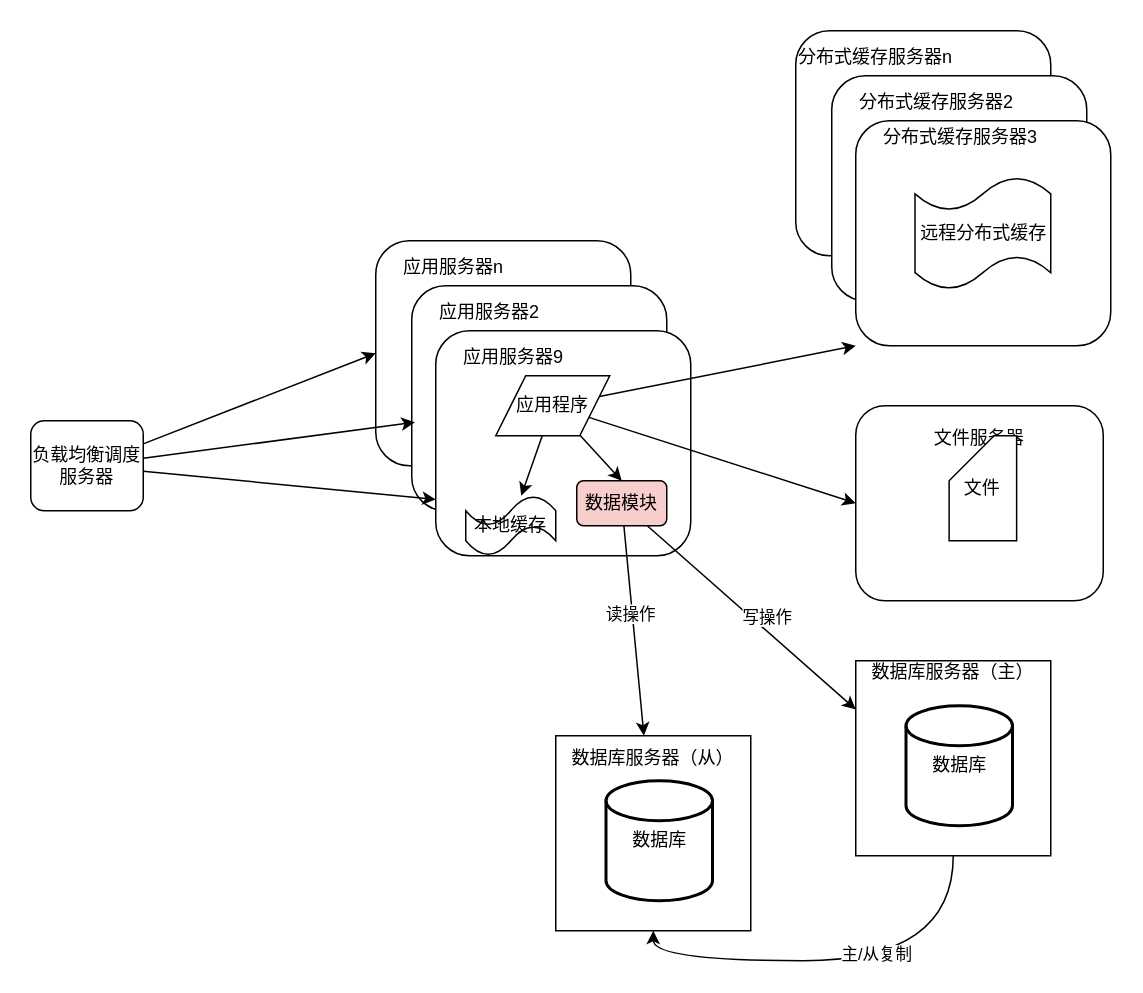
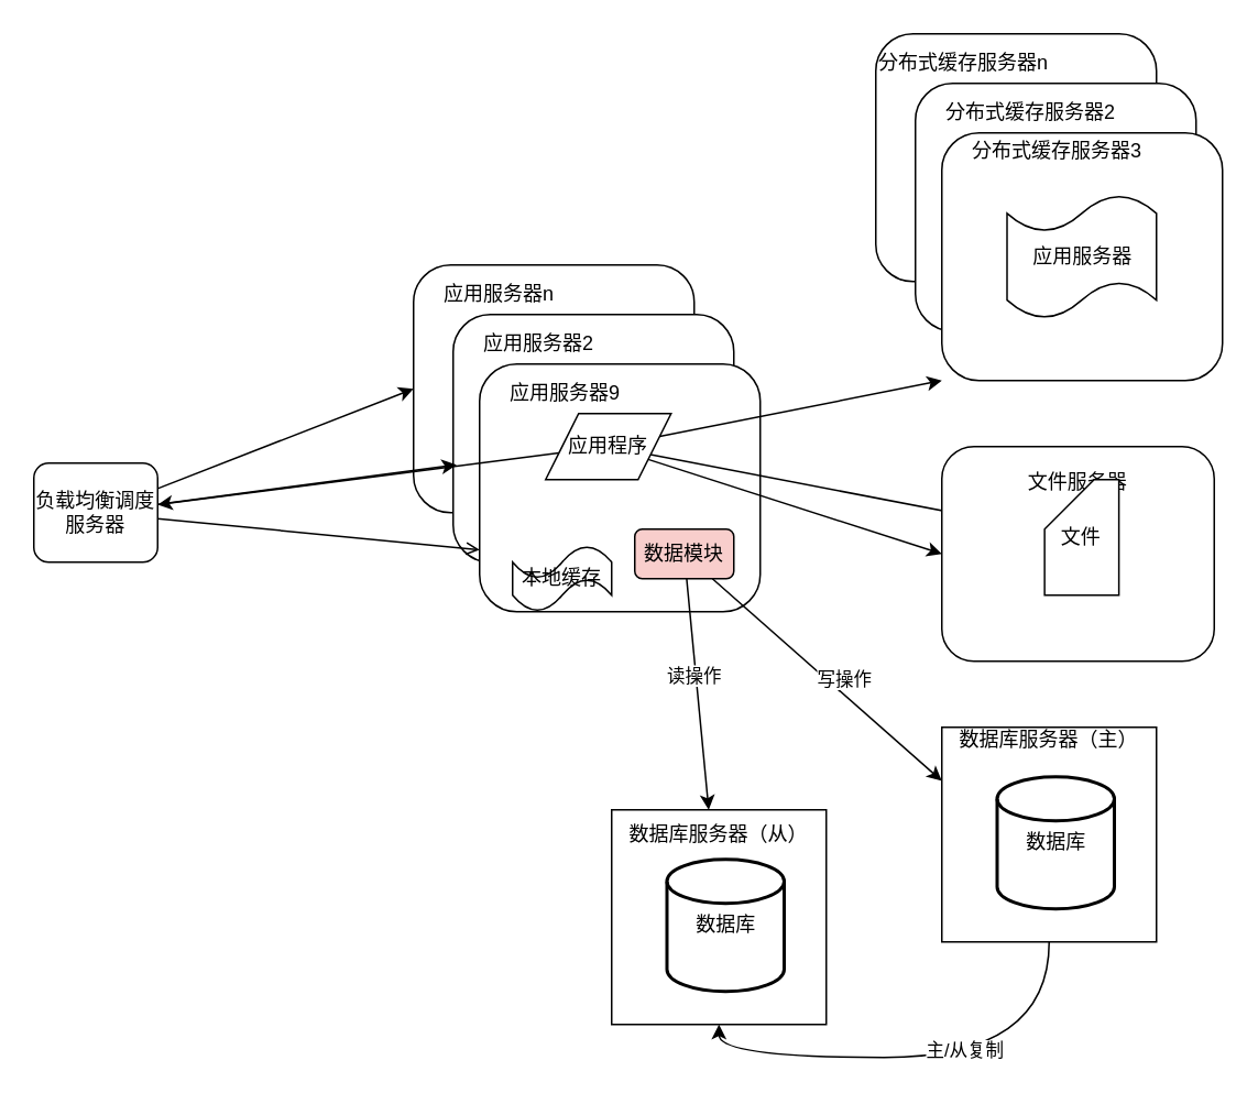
  <mxCell id="0" />
  <mxCell id="1" parent="0" />
  <mxCell id="2" style="edgeStyle=orthogonalEdgeStyle;rounded=0;orthogonalLoop=1;jettySize=auto;html=1;entryX=0.5;entryY=1;entryDx=0;entryDy=0;curved=1;exitX=0.5;exitY=1;exitDx=0;exitDy=0;" parent="1" source="4" target="28" edge="1"><mxGeometry relative="1" as="geometry"><Array as="points"><mxPoint x="635" y="640" /><mxPoint x="435" y="640" /></Array></mxGeometry></mxCell>
  <mxCell id="3" value="主/从复制" style="edgeLabel;html=1;align=center;verticalAlign=middle;resizable=0;points=[];" parent="2" vertex="1" connectable="0"><mxGeometry x="-0.159" y="-5" relative="1" as="geometry"><mxPoint as="offset" /></mxGeometry></mxCell>
  <mxCell id="4" value="数据库服务器（主）&lt;br&gt;&lt;br&gt;&lt;br&gt;&lt;br&gt;&lt;br&gt;&lt;br&gt;&lt;br&gt;&lt;br&gt;&lt;br&gt;" style="whiteSpace=wrap;html=1;aspect=fixed;" parent="1" vertex="1"><mxGeometry x="570" y="440" width="130" height="130" as="geometry" /></mxCell>
  <mxCell id="5" style="edgeStyle=none;rounded=0;orthogonalLoop=1;jettySize=auto;html=1;entryX=0;entryY=0.5;entryDx=0;entryDy=0;" parent="1" source="6" target="7" edge="1"><mxGeometry relative="1" as="geometry" /></mxCell>
  <mxCell id="6" value="负载均衡调度服务器" style="rounded=1;whiteSpace=wrap;html=1;" parent="1" vertex="1"><mxGeometry x="20" y="280" width="75" height="60" as="geometry" /></mxCell>
  <mxCell id="7" value="&amp;nbsp; &amp;nbsp; &amp;nbsp;应用服务器n&lt;br&gt;&lt;br&gt;&lt;br&gt;&lt;br&gt;&lt;br&gt;&lt;br&gt;&lt;br&gt;&lt;br&gt;&lt;br&gt;" style="rounded=1;whiteSpace=wrap;html=1;align=left;" parent="1" vertex="1"><mxGeometry x="250" y="160" width="170" height="150" as="geometry" /></mxCell>
  <mxCell id="8" value="&amp;nbsp; &amp;nbsp; &amp;nbsp;应用服务器2&lt;br&gt;&lt;br&gt;&lt;br&gt;&lt;br&gt;&lt;br&gt;&lt;br&gt;&lt;br&gt;&lt;br&gt;&lt;br&gt;" style="rounded=1;whiteSpace=wrap;html=1;align=left;" parent="1" vertex="1"><mxGeometry x="274" y="190" width="170" height="150" as="geometry" /></mxCell>
  <mxCell id="9" value="&amp;nbsp; &amp;nbsp; &amp;nbsp;应用服务器9&lt;br&gt;&lt;br&gt;&lt;br&gt;&lt;br&gt;&lt;br&gt;&lt;br&gt;&lt;br&gt;&lt;br&gt;&lt;br&gt;" style="rounded=1;whiteSpace=wrap;html=1;align=left;" parent="1" vertex="1"><mxGeometry x="290" y="220" width="170" height="150" as="geometry" /></mxCell>
- <mxCell id="10" style="edgeStyle=none;rounded=0;orthogonalLoop=1;jettySize=auto;html=1;entryX=0.5;entryY=0;entryDx=0;entryDy=0;" parent="1" source="14" target="20" edge="1"><mxGeometry relative="1" as="geometry" /></mxCell>
- <mxCell id="11" style="edgeStyle=none;rounded=0;orthogonalLoop=1;jettySize=auto;html=1;" parent="1" source="14" target="15" edge="1"><mxGeometry relative="1" as="geometry" /></mxCell>
+ <mxCell id="10" style="edgeStyle=none;rounded=0;orthogonalLoop=1;jettySize=auto;html=1;" parent="1" source="14" target="26" edge="1"><mxGeometry relative="1" as="geometry" /></mxCell>
+ <mxCell id="11" style="edgeStyle=none;rounded=0;orthogonalLoop=1;jettySize=auto;html=1;" parent="1" source="14" target="6" edge="1"><mxGeometry relative="1" as="geometry" /></mxCell>
  <mxCell id="12" style="edgeStyle=none;rounded=0;orthogonalLoop=1;jettySize=auto;html=1;entryX=0;entryY=1;entryDx=0;entryDy=0;" parent="1" source="14" target="23" edge="1"><mxGeometry relative="1" as="geometry" /></mxCell>
  <mxCell id="13" style="edgeStyle=none;rounded=0;orthogonalLoop=1;jettySize=auto;html=1;entryX=0;entryY=0.5;entryDx=0;entryDy=0;" parent="1" source="14" target="25" edge="1"><mxGeometry relative="1" as="geometry" /></mxCell>
  <mxCell id="14" value="应用程序" style="shape=parallelogram;perimeter=parallelogramPerimeter;whiteSpace=wrap;html=1;fixedSize=1;" parent="1" vertex="1"><mxGeometry x="330" y="250" width="76" height="40" as="geometry" /></mxCell>
  <mxCell id="15" value="本地缓存" style="shape=tape;whiteSpace=wrap;html=1;size=0.5;" parent="1" vertex="1"><mxGeometry x="310" y="330" width="60" height="40" as="geometry" /></mxCell>
  <mxCell id="16" style="rounded=0;orthogonalLoop=1;jettySize=auto;html=1;entryX=0;entryY=0.25;entryDx=0;entryDy=0;" parent="1" source="20" target="4" edge="1"><mxGeometry relative="1" as="geometry" /></mxCell>
  <mxCell id="17" value="写操作" style="edgeLabel;html=1;align=center;verticalAlign=middle;resizable=0;points=[];" parent="16" vertex="1" connectable="0"><mxGeometry x="0.292" y="-1" relative="1" as="geometry"><mxPoint x="-10" y="-20" as="offset" /></mxGeometry></mxCell>
  <mxCell id="18" style="edgeStyle=none;rounded=0;orthogonalLoop=1;jettySize=auto;html=1;" parent="1" source="20" target="28" edge="1"><mxGeometry relative="1" as="geometry" /></mxCell>
  <mxCell id="19" value="读操作" style="edgeLabel;html=1;align=center;verticalAlign=middle;resizable=0;points=[];" parent="18" vertex="1" connectable="0"><mxGeometry x="-0.16" y="-2" relative="1" as="geometry"><mxPoint as="offset" /></mxGeometry></mxCell>
  <mxCell id="20" value="数据模块" style="rounded=1;whiteSpace=wrap;html=1;fillColor=#f8cecc;" parent="1" vertex="1"><mxGeometry x="384" y="320" width="60" height="30" as="geometry" /></mxCell>
  <mxCell id="21" value="分布式缓存服务器n&lt;br&gt;&lt;br&gt;&lt;br&gt;&lt;br&gt;&lt;br&gt;&lt;br&gt;&lt;br&gt;&lt;br&gt;&lt;br&gt;" style="rounded=1;whiteSpace=wrap;html=1;align=left;" parent="1" vertex="1"><mxGeometry x="530" y="20" width="170" height="150" as="geometry" /></mxCell>
  <mxCell id="22" value="&amp;nbsp; &amp;nbsp; &amp;nbsp;分布式缓存服务器2&lt;br&gt;&lt;br&gt;&lt;br&gt;&lt;br&gt;&lt;br&gt;&lt;br&gt;&lt;br&gt;&lt;br&gt;&lt;br&gt;" style="rounded=1;whiteSpace=wrap;html=1;align=left;" parent="1" vertex="1"><mxGeometry x="554" y="50" width="170" height="150" as="geometry" /></mxCell>
  <mxCell id="23" value="&amp;nbsp; &amp;nbsp; &amp;nbsp;分布式缓存服务器3&lt;br&gt;&lt;br&gt;&lt;br&gt;&lt;br&gt;&lt;br&gt;&lt;br&gt;&lt;br&gt;&lt;br&gt;&lt;br&gt;&lt;br&gt;" style="rounded=1;whiteSpace=wrap;html=1;align=left;" parent="1" vertex="1"><mxGeometry x="570" y="80" width="170" height="150" as="geometry" /></mxCell>
- <mxCell id="24" value="远程分布式缓存" style="shape=tape;whiteSpace=wrap;html=1;size=0.3;" parent="1" vertex="1"><mxGeometry x="609.5" y="117.5" width="90.5" height="75" as="geometry" /></mxCell>
+ <mxCell id="24" value="应用服务器" style="shape=tape;whiteSpace=wrap;html=1;size=0.3;" parent="1" vertex="1"><mxGeometry x="609.5" y="117.5" width="90.5" height="75" as="geometry" /></mxCell>
  <mxCell id="25" value="文件服务器&lt;br&gt;&lt;br&gt;&lt;br&gt;&lt;br&gt;&lt;br&gt;&lt;br&gt;&lt;br&gt;" style="rounded=1;whiteSpace=wrap;html=1;" parent="1" vertex="1"><mxGeometry x="570" y="270" width="165" height="130" as="geometry" /></mxCell>
  <mxCell id="26" value="文件" style="shape=card;whiteSpace=wrap;html=1;" parent="1" vertex="1"><mxGeometry x="632.25" y="290" width="45" height="70" as="geometry" /></mxCell>
  <mxCell id="27" value="数据库" style="strokeWidth=2;html=1;shape=mxgraph.flowchart.database;whiteSpace=wrap;" parent="1" vertex="1"><mxGeometry x="603.5" y="470" width="71" height="80" as="geometry" /></mxCell>
  <mxCell id="28" value="数据库服务器（从）&lt;br&gt;&lt;br&gt;&lt;br&gt;&lt;br&gt;&lt;br&gt;&lt;br&gt;&lt;br&gt;&lt;br&gt;" style="whiteSpace=wrap;html=1;aspect=fixed;" parent="1" vertex="1"><mxGeometry x="370" y="490" width="130" height="130" as="geometry" /></mxCell>
  <mxCell id="29" value="数据库" style="strokeWidth=2;html=1;shape=mxgraph.flowchart.database;whiteSpace=wrap;" parent="1" vertex="1"><mxGeometry x="403.5" y="520" width="71" height="80" as="geometry" /></mxCell>
  <mxCell id="30" style="edgeStyle=none;rounded=0;orthogonalLoop=1;jettySize=auto;html=1;entryX=0.012;entryY=0.607;entryDx=0;entryDy=0;entryPerimeter=0;" parent="1" source="6" target="8" edge="1"><mxGeometry relative="1" as="geometry" /></mxCell>
- <mxCell id="31" style="edgeStyle=none;rounded=0;orthogonalLoop=1;jettySize=auto;html=1;entryX=0;entryY=0.75;entryDx=0;entryDy=0;" parent="1" source="6" target="9" edge="1"><mxGeometry relative="1" as="geometry" /></mxCell>
+ <mxCell id="31" style="edgeStyle=none;rounded=0;orthogonalLoop=1;jettySize=auto;html=1;entryX=0;entryY=0.75;entryDx=0;entryDy=0;endArrow=open;" parent="1" source="6" target="9" edge="1"><mxGeometry relative="1" as="geometry" /></mxCell>
